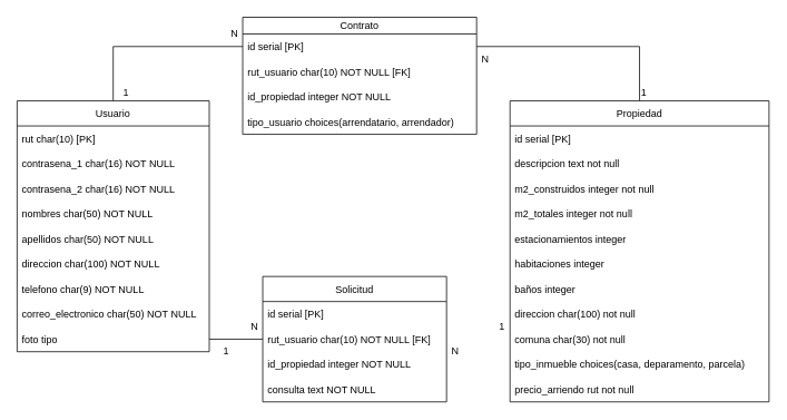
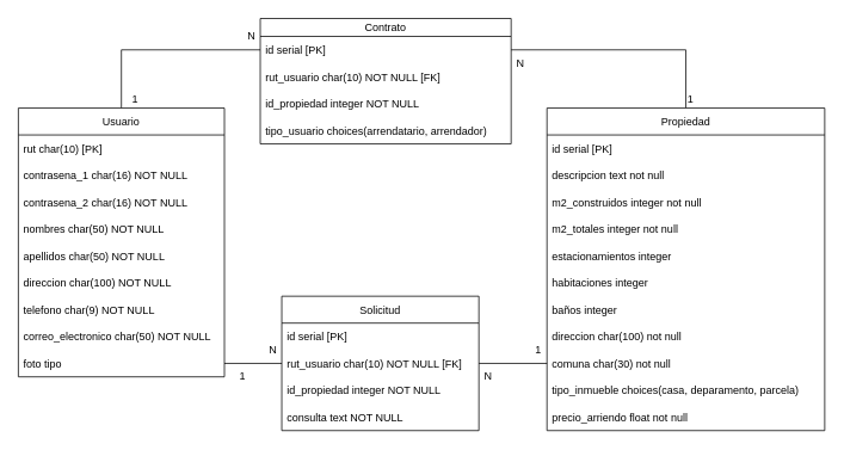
  <mxCell id="0" />
  <mxCell id="1" parent="0" />
  <mxCell id="2" style="edgeStyle=orthogonalEdgeStyle;rounded=0;orthogonalLoop=1;jettySize=auto;html=1;entryX=0;entryY=0.5;entryDx=0;entryDy=0;endArrow=none;endFill=0;exitX=1;exitY=0.5;exitDx=0;exitDy=0;" edge="1" parent="1" source="13" target="32"><mxGeometry relative="1" as="geometry" /></mxCell>
  <mxCell id="3" style="edgeStyle=orthogonalEdgeStyle;rounded=0;orthogonalLoop=1;jettySize=auto;html=1;entryX=0;entryY=0.5;entryDx=0;entryDy=0;endArrow=none;endFill=0;" edge="1" parent="1" source="4" target="38"><mxGeometry relative="1" as="geometry" /></mxCell>
  <mxCell id="4" value="Usuario" style="swimlane;fontStyle=0;childLayout=stackLayout;horizontal=1;startSize=30;horizontalStack=0;resizeParent=1;resizeParentMax=0;resizeLast=0;collapsible=1;marginBottom=0;" vertex="1" parent="1"><mxGeometry x="20" y="120" width="230" height="300" as="geometry" /></mxCell>
  <mxCell id="5" value="rut char(10) [PK]" style="text;strokeColor=none;fillColor=none;align=left;verticalAlign=middle;spacingLeft=4;spacingRight=4;overflow=hidden;points=[[0,0.5],[1,0.5]];portConstraint=eastwest;rotatable=0;" vertex="1" parent="4"><mxGeometry y="30" width="230" height="30" as="geometry" /></mxCell>
  <mxCell id="6" value="contrasena_1 char(16) NOT NULL" style="text;strokeColor=none;fillColor=none;align=left;verticalAlign=middle;spacingLeft=4;spacingRight=4;overflow=hidden;points=[[0,0.5],[1,0.5]];portConstraint=eastwest;rotatable=0;" vertex="1" parent="4"><mxGeometry y="60" width="230" height="30" as="geometry" /></mxCell>
  <mxCell id="7" value="contrasena_2 char(16) NOT NULL" style="text;strokeColor=none;fillColor=none;align=left;verticalAlign=middle;spacingLeft=4;spacingRight=4;overflow=hidden;points=[[0,0.5],[1,0.5]];portConstraint=eastwest;rotatable=0;" vertex="1" parent="4"><mxGeometry y="90" width="230" height="30" as="geometry" /></mxCell>
  <mxCell id="8" value="nombres char(50) NOT NULL" style="text;strokeColor=none;fillColor=none;align=left;verticalAlign=middle;spacingLeft=4;spacingRight=4;overflow=hidden;points=[[0,0.5],[1,0.5]];portConstraint=eastwest;rotatable=0;" vertex="1" parent="4"><mxGeometry y="120" width="230" height="30" as="geometry" /></mxCell>
  <mxCell id="9" value="apellidos char(50) NOT NULL" style="text;strokeColor=none;fillColor=none;align=left;verticalAlign=middle;spacingLeft=4;spacingRight=4;overflow=hidden;points=[[0,0.5],[1,0.5]];portConstraint=eastwest;rotatable=0;" vertex="1" parent="4"><mxGeometry y="150" width="230" height="30" as="geometry" /></mxCell>
  <mxCell id="10" value="direccion char(100) NOT NULL" style="text;strokeColor=none;fillColor=none;align=left;verticalAlign=middle;spacingLeft=4;spacingRight=4;overflow=hidden;points=[[0,0.5],[1,0.5]];portConstraint=eastwest;rotatable=0;" vertex="1" parent="4"><mxGeometry y="180" width="230" height="30" as="geometry" /></mxCell>
  <mxCell id="11" value=" telefono char(9) NOT NULL" style="text;strokeColor=none;fillColor=none;align=left;verticalAlign=middle;spacingLeft=4;spacingRight=4;overflow=hidden;points=[[0,0.5],[1,0.5]];portConstraint=eastwest;rotatable=0;" vertex="1" parent="4"><mxGeometry y="210" width="230" height="30" as="geometry" /></mxCell>
  <mxCell id="12" value="correo_electronico  char(50) NOT NULL" style="text;strokeColor=none;fillColor=none;align=left;verticalAlign=middle;spacingLeft=4;spacingRight=4;overflow=hidden;points=[[0,0.5],[1,0.5]];portConstraint=eastwest;rotatable=0;" vertex="1" parent="4"><mxGeometry y="240" width="230" height="30" as="geometry" /></mxCell>
  <mxCell id="13" value="foto tipo" style="text;strokeColor=none;fillColor=none;align=left;verticalAlign=middle;spacingLeft=4;spacingRight=4;overflow=hidden;points=[[0,0.5],[1,0.5]];portConstraint=eastwest;rotatable=0;" vertex="1" parent="4"><mxGeometry y="270" width="230" height="30" as="geometry" /></mxCell>
  <mxCell id="14" style="edgeStyle=orthogonalEdgeStyle;rounded=0;orthogonalLoop=1;jettySize=auto;html=1;entryX=1;entryY=0.5;entryDx=0;entryDy=0;endArrow=none;endFill=0;" edge="1" parent="1" source="15" target="38"><mxGeometry relative="1" as="geometry" /></mxCell>
  <mxCell id="15" value="Propiedad" style="swimlane;fontStyle=0;childLayout=stackLayout;horizontal=1;startSize=30;horizontalStack=0;resizeParent=1;resizeParentMax=0;resizeLast=0;collapsible=1;marginBottom=0;" vertex="1" parent="1"><mxGeometry x="610" y="120" width="310" height="360" as="geometry" /></mxCell>
  <mxCell id="16" value="id serial [PK]" style="text;strokeColor=none;fillColor=none;align=left;verticalAlign=middle;spacingLeft=4;spacingRight=4;overflow=hidden;points=[[0,0.5],[1,0.5]];portConstraint=eastwest;rotatable=0;" vertex="1" parent="15"><mxGeometry y="30" width="310" height="30" as="geometry" /></mxCell>
  <mxCell id="17" value="descripcion text not null" style="text;strokeColor=none;fillColor=none;align=left;verticalAlign=middle;spacingLeft=4;spacingRight=4;overflow=hidden;points=[[0,0.5],[1,0.5]];portConstraint=eastwest;rotatable=0;" vertex="1" parent="15"><mxGeometry y="60" width="310" height="30" as="geometry" /></mxCell>
  <mxCell id="18" value="m2_construidos integer not null" style="text;strokeColor=none;fillColor=none;align=left;verticalAlign=middle;spacingLeft=4;spacingRight=4;overflow=hidden;points=[[0,0.5],[1,0.5]];portConstraint=eastwest;rotatable=0;" vertex="1" parent="15"><mxGeometry y="90" width="310" height="30" as="geometry" /></mxCell>
  <mxCell id="19" value="m2_totales integer not null" style="text;strokeColor=none;fillColor=none;align=left;verticalAlign=middle;spacingLeft=4;spacingRight=4;overflow=hidden;points=[[0,0.5],[1,0.5]];portConstraint=eastwest;rotatable=0;" vertex="1" parent="15"><mxGeometry y="120" width="310" height="30" as="geometry" /></mxCell>
  <mxCell id="20" value="estacionamientos integer" style="text;strokeColor=none;fillColor=none;align=left;verticalAlign=middle;spacingLeft=4;spacingRight=4;overflow=hidden;points=[[0,0.5],[1,0.5]];portConstraint=eastwest;rotatable=0;" vertex="1" parent="15"><mxGeometry y="150" width="310" height="30" as="geometry" /></mxCell>
  <mxCell id="21" value="habitaciones integer" style="text;strokeColor=none;fillColor=none;align=left;verticalAlign=middle;spacingLeft=4;spacingRight=4;overflow=hidden;points=[[0,0.5],[1,0.5]];portConstraint=eastwest;rotatable=0;" vertex="1" parent="15"><mxGeometry y="180" width="310" height="30" as="geometry" /></mxCell>
  <mxCell id="22" value="baños integer" style="text;strokeColor=none;fillColor=none;align=left;verticalAlign=middle;spacingLeft=4;spacingRight=4;overflow=hidden;points=[[0,0.5],[1,0.5]];portConstraint=eastwest;rotatable=0;" vertex="1" parent="15"><mxGeometry y="210" width="310" height="30" as="geometry" /></mxCell>
  <mxCell id="23" value="direccion char(100) not null" style="text;strokeColor=none;fillColor=none;align=left;verticalAlign=middle;spacingLeft=4;spacingRight=4;overflow=hidden;points=[[0,0.5],[1,0.5]];portConstraint=eastwest;rotatable=0;" vertex="1" parent="15"><mxGeometry y="240" width="310" height="30" as="geometry" /></mxCell>
  <mxCell id="24" value="comuna char(30) not null" style="text;strokeColor=none;fillColor=none;align=left;verticalAlign=middle;spacingLeft=4;spacingRight=4;overflow=hidden;points=[[0,0.5],[1,0.5]];portConstraint=eastwest;rotatable=0;" vertex="1" parent="15"><mxGeometry y="270" width="310" height="30" as="geometry" /></mxCell>
  <mxCell id="25" value="tipo_inmueble choices(casa, deparamento, parcela)" style="text;strokeColor=none;fillColor=none;align=left;verticalAlign=middle;spacingLeft=4;spacingRight=4;overflow=hidden;points=[[0,0.5],[1,0.5]];portConstraint=eastwest;rotatable=0;" vertex="1" parent="15"><mxGeometry y="300" width="310" height="30" as="geometry" /></mxCell>
- <mxCell id="26" value="precio_arriendo rut not null" style="text;strokeColor=none;fillColor=none;align=left;verticalAlign=middle;spacingLeft=4;spacingRight=4;overflow=hidden;points=[[0,0.5],[1,0.5]];portConstraint=eastwest;rotatable=0;" vertex="1" parent="15"><mxGeometry y="330" width="310" height="30" as="geometry" /></mxCell>
+ <mxCell id="26" value="precio_arriendo float not null" style="text;strokeColor=none;fillColor=none;align=left;verticalAlign=middle;spacingLeft=4;spacingRight=4;overflow=hidden;points=[[0,0.5],[1,0.5]];portConstraint=eastwest;rotatable=0;" vertex="1" parent="15"><mxGeometry y="330" width="310" height="30" as="geometry" /></mxCell>
  <mxCell id="27" value="N" style="text;html=1;align=center;verticalAlign=middle;resizable=0;points=[];autosize=1;strokeColor=none;fillColor=none;" vertex="1" parent="1"><mxGeometry x="270" y="30" width="20" height="20" as="geometry" /></mxCell>
  <mxCell id="28" value="N" style="text;html=1;align=center;verticalAlign=middle;resizable=0;points=[];autosize=1;strokeColor=none;fillColor=none;" vertex="1" parent="1"><mxGeometry x="570" y="60" width="20" height="20" as="geometry" /></mxCell>
+ <mxCell id="29" style="edgeStyle=orthogonalEdgeStyle;rounded=0;orthogonalLoop=1;jettySize=auto;html=1;endArrow=none;endFill=0;entryX=0;entryY=0.5;entryDx=0;entryDy=0;" edge="1" parent="1" source="30" target="24"><mxGeometry relative="1" as="geometry"><mxPoint x="550" y="445" as="targetPoint" /></mxGeometry></mxCell>
  <mxCell id="30" value="Solicitud" style="swimlane;fontStyle=0;childLayout=stackLayout;horizontal=1;startSize=30;horizontalStack=0;resizeParent=1;resizeParentMax=0;resizeLast=0;collapsible=1;marginBottom=0;" vertex="1" parent="1"><mxGeometry x="314" y="330" width="220" height="150" as="geometry" /></mxCell>
  <mxCell id="31" value="id serial [PK]" style="text;strokeColor=none;fillColor=none;align=left;verticalAlign=middle;spacingLeft=4;spacingRight=4;overflow=hidden;points=[[0,0.5],[1,0.5]];portConstraint=eastwest;rotatable=0;" vertex="1" parent="30"><mxGeometry y="30" width="220" height="30" as="geometry" /></mxCell>
  <mxCell id="32" value="rut_usuario char(10) NOT NULL [FK]" style="text;strokeColor=none;fillColor=none;align=left;verticalAlign=middle;spacingLeft=4;spacingRight=4;overflow=hidden;points=[[0,0.5],[1,0.5]];portConstraint=eastwest;rotatable=0;" vertex="1" parent="30"><mxGeometry y="60" width="220" height="30" as="geometry" /></mxCell>
  <mxCell id="33" value="id_propiedad integer NOT NULL" style="text;strokeColor=none;fillColor=none;align=left;verticalAlign=middle;spacingLeft=4;spacingRight=4;overflow=hidden;points=[[0,0.5],[1,0.5]];portConstraint=eastwest;rotatable=0;" vertex="1" parent="30"><mxGeometry y="90" width="220" height="30" as="geometry" /></mxCell>
  <mxCell id="34" value="consulta text NOT NULL" style="text;strokeColor=none;fillColor=none;align=left;verticalAlign=middle;spacingLeft=4;spacingRight=4;overflow=hidden;points=[[0,0.5],[1,0.5]];portConstraint=eastwest;rotatable=0;" vertex="1" parent="30"><mxGeometry y="120" width="220" height="30" as="geometry" /></mxCell>
  <mxCell id="35" value="N" style="text;html=1;align=center;verticalAlign=middle;resizable=0;points=[];autosize=1;strokeColor=none;fillColor=none;" vertex="1" parent="1"><mxGeometry x="294" y="380" width="20" height="20" as="geometry" /></mxCell>
  <mxCell id="36" value="1" style="text;html=1;align=center;verticalAlign=middle;resizable=0;points=[];autosize=1;strokeColor=none;fillColor=none;" vertex="1" parent="1"><mxGeometry x="260" y="410" width="20" height="20" as="geometry" /></mxCell>
  <mxCell id="37" value="Contrato" style="swimlane;fontStyle=0;childLayout=stackLayout;horizontal=1;startSize=20;horizontalStack=0;resizeParent=1;resizeParentMax=0;resizeLast=0;collapsible=1;marginBottom=0;" vertex="1" parent="1"><mxGeometry x="290" y="20" width="280" height="140" as="geometry" /></mxCell>
  <mxCell id="38" value="id serial [PK]" style="text;strokeColor=none;fillColor=none;align=left;verticalAlign=middle;spacingLeft=4;spacingRight=4;overflow=hidden;points=[[0,0.5],[1,0.5]];portConstraint=eastwest;rotatable=0;" vertex="1" parent="37"><mxGeometry y="20" width="280" height="30" as="geometry" /></mxCell>
  <mxCell id="39" value="rut_usuario char(10) NOT NULL [FK]" style="text;strokeColor=none;fillColor=none;align=left;verticalAlign=middle;spacingLeft=4;spacingRight=4;overflow=hidden;points=[[0,0.5],[1,0.5]];portConstraint=eastwest;rotatable=0;" vertex="1" parent="37"><mxGeometry y="50" width="280" height="30" as="geometry" /></mxCell>
  <mxCell id="40" value="id_propiedad integer NOT NULL" style="text;strokeColor=none;fillColor=none;align=left;verticalAlign=middle;spacingLeft=4;spacingRight=4;overflow=hidden;points=[[0,0.5],[1,0.5]];portConstraint=eastwest;rotatable=0;" vertex="1" parent="37"><mxGeometry y="80" width="280" height="30" as="geometry" /></mxCell>
  <mxCell id="41" value="tipo_usuario choices(arrendatario, arrendador)" style="text;strokeColor=none;fillColor=none;align=left;verticalAlign=middle;spacingLeft=4;spacingRight=4;overflow=hidden;points=[[0,0.5],[1,0.5]];portConstraint=eastwest;rotatable=0;" vertex="1" parent="37"><mxGeometry y="110" width="280" height="30" as="geometry" /></mxCell>
  <mxCell id="42" value="N" style="text;html=1;align=center;verticalAlign=middle;resizable=0;points=[];autosize=1;strokeColor=none;fillColor=none;" vertex="1" parent="1"><mxGeometry x="534" y="410" width="20" height="20" as="geometry" /></mxCell>
  <mxCell id="43" value="1" style="text;html=1;align=center;verticalAlign=middle;resizable=0;points=[];autosize=1;strokeColor=none;fillColor=none;" vertex="1" parent="1"><mxGeometry x="140" y="100" width="20" height="20" as="geometry" /></mxCell>
  <mxCell id="44" value="1" style="text;html=1;align=center;verticalAlign=middle;resizable=0;points=[];autosize=1;strokeColor=none;fillColor=none;" vertex="1" parent="1"><mxGeometry x="760" y="100" width="20" height="20" as="geometry" /></mxCell>
  <mxCell id="45" value="1" style="text;html=1;align=center;verticalAlign=middle;resizable=0;points=[];autosize=1;strokeColor=none;fillColor=none;" vertex="1" parent="1"><mxGeometry x="590" y="380" width="20" height="20" as="geometry" /></mxCell>
